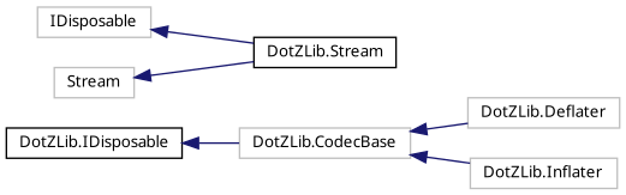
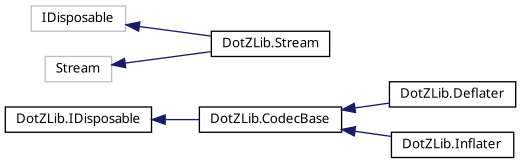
  digraph {
    fontname="Noto Sans"
    rankdir=LR
    node [color=black fillcolor=white fontname="Noto Sans" fontsize=10 shape=record style=filled]
    edge [color=midnightblue dir=back fontname="Noto Sans" fontsize=10 labelfontname=Helvetica labelfontsize=10 style=solid]
    n1 [height=0.2 label="DotZLib.IDisposable" width=0.4]
-   n2 [color=grey75 height=0.2 label="DotZLib.CodecBase" width=0.4]
-   n3 [color=grey75 height=0.2 label="DotZLib.Deflater" width=0.4]
-   n4 [color=grey75 height=0.2 label="DotZLib.Inflater" width=0.4]
+   n2 [height=0.2 label="DotZLib.CodecBase" width=0.4]
+   n3 [height=0.2 label="DotZLib.Deflater" width=0.4]
+   n4 [height=0.2 label="DotZLib.Inflater" width=0.4]
    n5 [color=grey75 height=0.2 label=IDisposable width=0.4]
    n6 [height=0.2 label="DotZLib.Stream" width=0.4]
    n7 [color=grey75 height=0.2 label=Stream width=0.4]
    n1 -> n2
    n2 -> n3
    n2 -> n4
    n5 -> n6
    n7 -> n6
  }
